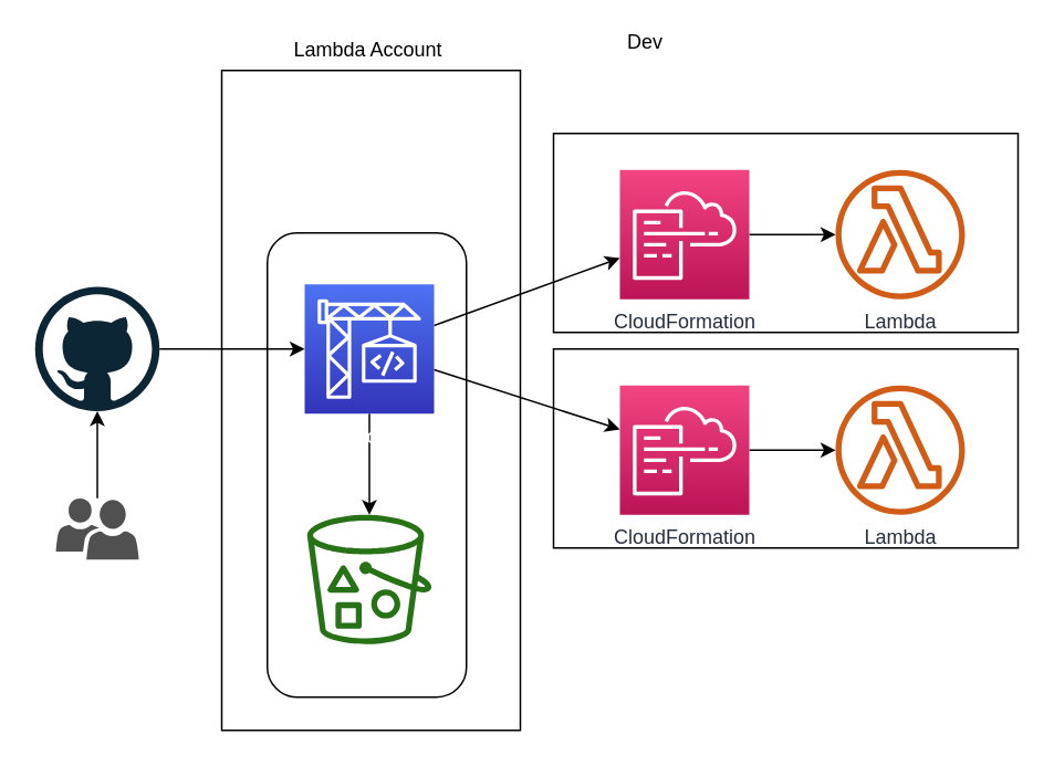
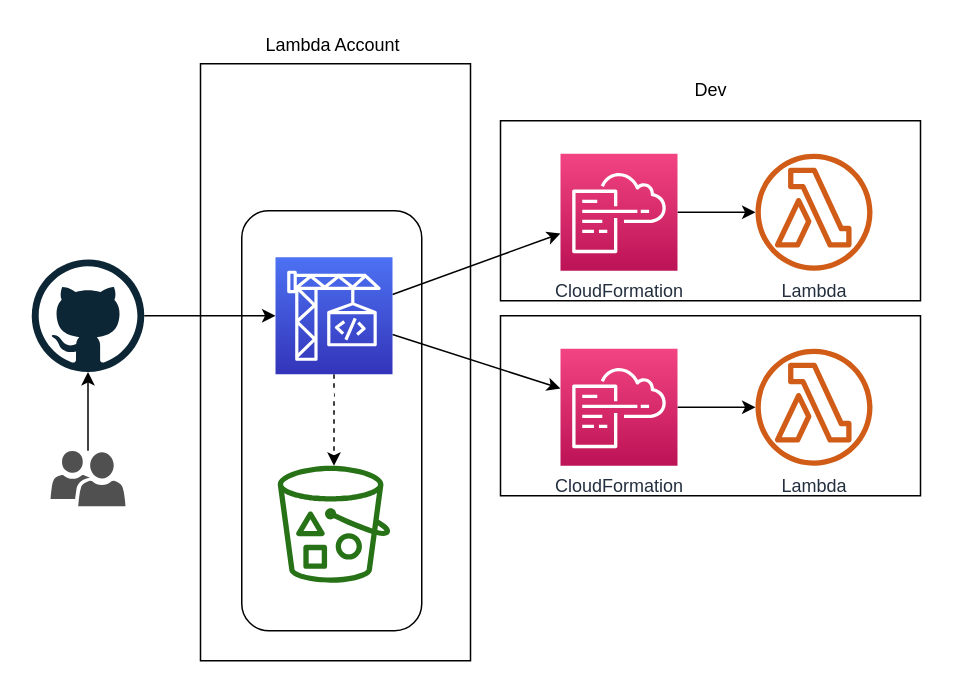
  <mxCell id="0" />
  <mxCell id="1" parent="0" />
  <mxCell id="2" value="" style="rounded=0;whiteSpace=wrap;html=1;" vertex="1" parent="1"><mxGeometry x="333" y="80" width="280" height="120" as="geometry" /></mxCell>
  <mxCell id="3" value="" style="rounded=0;whiteSpace=wrap;html=1;" vertex="1" parent="1"><mxGeometry x="133" y="42" width="180" height="398" as="geometry" /></mxCell>
  <mxCell id="4" value="" style="rounded=1;whiteSpace=wrap;html=1;" vertex="1" parent="1"><mxGeometry x="160.5" y="140" width="120" height="280" as="geometry" /></mxCell>
  <mxCell id="5" value="" style="rounded=0;whiteSpace=wrap;html=1;" vertex="1" parent="1"><mxGeometry x="333" y="210" width="280" height="120" as="geometry" /></mxCell>
  <mxCell id="6" style="edgeStyle=orthogonalEdgeStyle;rounded=0;orthogonalLoop=1;jettySize=auto;html=1;" parent="1" source="7" target="9" edge="1"><mxGeometry relative="1" as="geometry" /></mxCell>
  <mxCell id="7" value="" style="pointerEvents=1;shadow=0;dashed=0;html=1;strokeColor=none;labelPosition=center;verticalLabelPosition=bottom;verticalAlign=top;align=center;fillColor=#505050;shape=mxgraph.mscae.intune.user_group" parent="1" vertex="1"><mxGeometry x="33" y="300" width="50" height="37" as="geometry" /></mxCell>
  <mxCell id="8" style="edgeStyle=orthogonalEdgeStyle;rounded=0;orthogonalLoop=1;jettySize=auto;html=1;fontColor=#FFFFFF;" parent="1" source="9" target="14" edge="1"><mxGeometry relative="1" as="geometry" /></mxCell>
  <mxCell id="9" value="" style="dashed=0;outlineConnect=0;html=1;align=center;labelPosition=center;verticalLabelPosition=bottom;verticalAlign=top;shape=mxgraph.weblogos.github" parent="1" vertex="1"><mxGeometry x="20.5" y="172.5" width="75" height="75" as="geometry" /></mxCell>
  <mxCell id="10" value="Lambda Account" style="text;html=1;align=center;verticalAlign=middle;resizable=0;points=[];autosize=1;" parent="1" vertex="1"><mxGeometry x="155.5" y="20" width="130" height="20" as="geometry" /></mxCell>
- <mxCell id="11" style="edgeStyle=orthogonalEdgeStyle;rounded=0;orthogonalLoop=1;jettySize=auto;html=1;" parent="1" source="14" target="15" edge="1"><mxGeometry relative="1" as="geometry" /></mxCell>
+ <mxCell id="11" style="edgeStyle=orthogonalEdgeStyle;rounded=0;orthogonalLoop=1;jettySize=auto;html=1;dashed=1;" parent="1" source="14" target="15" edge="1"><mxGeometry relative="1" as="geometry" /></mxCell>
  <mxCell id="12" style="rounded=0;orthogonalLoop=1;jettySize=auto;html=1;" edge="1" parent="1" source="14" target="17"><mxGeometry relative="1" as="geometry" /></mxCell>
  <mxCell id="13" style="edgeStyle=none;rounded=0;orthogonalLoop=1;jettySize=auto;html=1;" edge="1" parent="1" source="14" target="20"><mxGeometry relative="1" as="geometry" /></mxCell>
  <mxCell id="14" value="Account" style="outlineConnect=0;fontColor=#FFFFFF;gradientColor=#4D72F3;gradientDirection=north;fillColor=#3334B9;strokeColor=#ffffff;dashed=0;verticalLabelPosition=bottom;verticalAlign=top;align=center;html=1;fontSize=12;fontStyle=0;aspect=fixed;shape=mxgraph.aws4.resourceIcon;resIcon=mxgraph.aws4.codebuild;" parent="1" vertex="1"><mxGeometry x="183" y="171" width="78" height="78" as="geometry" /></mxCell>
  <mxCell id="15" value="S5" style="outlineConnect=0;fontColor=#FFFFFF;gradientColor=none;fillColor=#277116;strokeColor=none;dashed=0;verticalLabelPosition=bottom;verticalAlign=top;align=center;html=1;fontSize=12;fontStyle=0;aspect=fixed;pointerEvents=1;shape=mxgraph.aws4.bucket_with_objects;" parent="1" vertex="1"><mxGeometry x="184.5" y="310" width="75" height="78" as="geometry" /></mxCell>
  <mxCell id="16" style="edgeStyle=orthogonalEdgeStyle;rounded=0;orthogonalLoop=1;jettySize=auto;html=1;" edge="1" parent="1" source="17" target="18"><mxGeometry relative="1" as="geometry" /></mxCell>
  <mxCell id="17" value="CloudFormation" style="outlineConnect=0;fontColor=#232F3E;gradientColor=#F34482;gradientDirection=north;fillColor=#BC1356;strokeColor=#ffffff;dashed=0;verticalLabelPosition=bottom;verticalAlign=top;align=center;html=1;fontSize=12;fontStyle=0;aspect=fixed;shape=mxgraph.aws4.resourceIcon;resIcon=mxgraph.aws4.cloudformation;" vertex="1" parent="1"><mxGeometry x="373" y="232" width="78" height="78" as="geometry" /></mxCell>
  <mxCell id="18" value="Lambda" style="outlineConnect=0;fontColor=#232F3E;gradientColor=none;fillColor=#D05C17;strokeColor=none;dashed=0;verticalLabelPosition=bottom;verticalAlign=top;align=center;html=1;fontSize=12;fontStyle=0;aspect=fixed;pointerEvents=1;shape=mxgraph.aws4.lambda_function;" vertex="1" parent="1"><mxGeometry x="503" y="232" width="78" height="78" as="geometry" /></mxCell>
  <mxCell id="19" style="edgeStyle=orthogonalEdgeStyle;rounded=0;orthogonalLoop=1;jettySize=auto;html=1;" edge="1" source="20" target="21" parent="1"><mxGeometry relative="1" as="geometry" /></mxCell>
  <mxCell id="20" value="CloudFormation" style="outlineConnect=0;fontColor=#232F3E;gradientColor=#F34482;gradientDirection=north;fillColor=#BC1356;strokeColor=#ffffff;dashed=0;verticalLabelPosition=bottom;verticalAlign=top;align=center;html=1;fontSize=12;fontStyle=0;aspect=fixed;shape=mxgraph.aws4.resourceIcon;resIcon=mxgraph.aws4.cloudformation;" vertex="1" parent="1"><mxGeometry x="373" y="102" width="78" height="78" as="geometry" /></mxCell>
  <mxCell id="21" value="Lambda" style="outlineConnect=0;fontColor=#232F3E;gradientColor=none;fillColor=#D05C17;strokeColor=none;dashed=0;verticalLabelPosition=bottom;verticalAlign=top;align=center;html=1;fontSize=12;fontStyle=0;aspect=fixed;pointerEvents=1;shape=mxgraph.aws4.lambda_function;" vertex="1" parent="1"><mxGeometry x="503" y="102" width="78" height="78" as="geometry" /></mxCell>
- <mxCell id="22" value="Dev" style="text;html=1;align=center;verticalAlign=middle;resizable=0;points=[];autosize=1;" vertex="1" parent="1"><mxGeometry x="368" y="15" width="40" height="20" as="geometry" /></mxCell>
+ <mxCell id="22" value="Dev" style="text;html=1;align=center;verticalAlign=middle;resizable=0;points=[];autosize=1;" vertex="1" parent="1"><mxGeometry x="453" y="50" width="40" height="20" as="geometry" /></mxCell>
